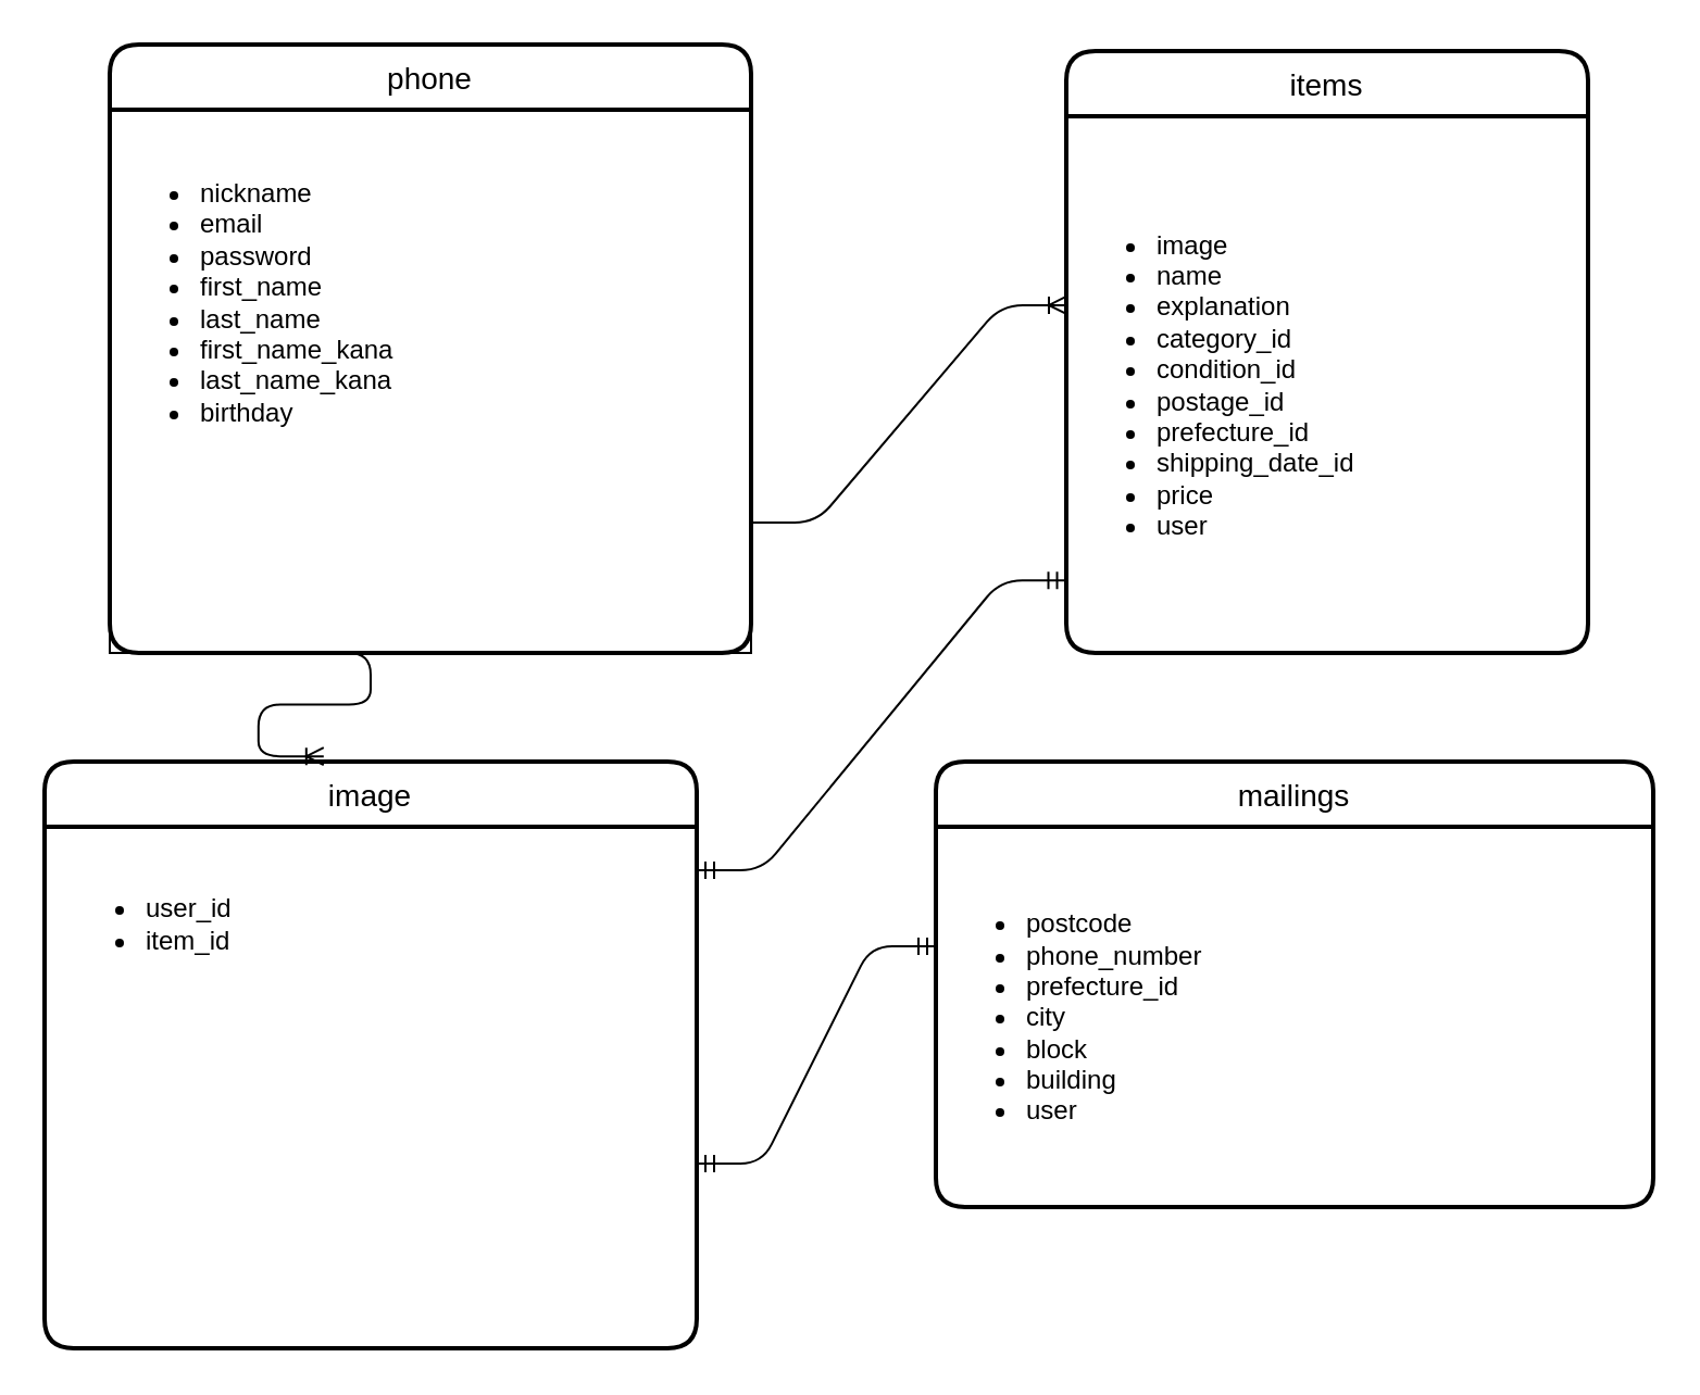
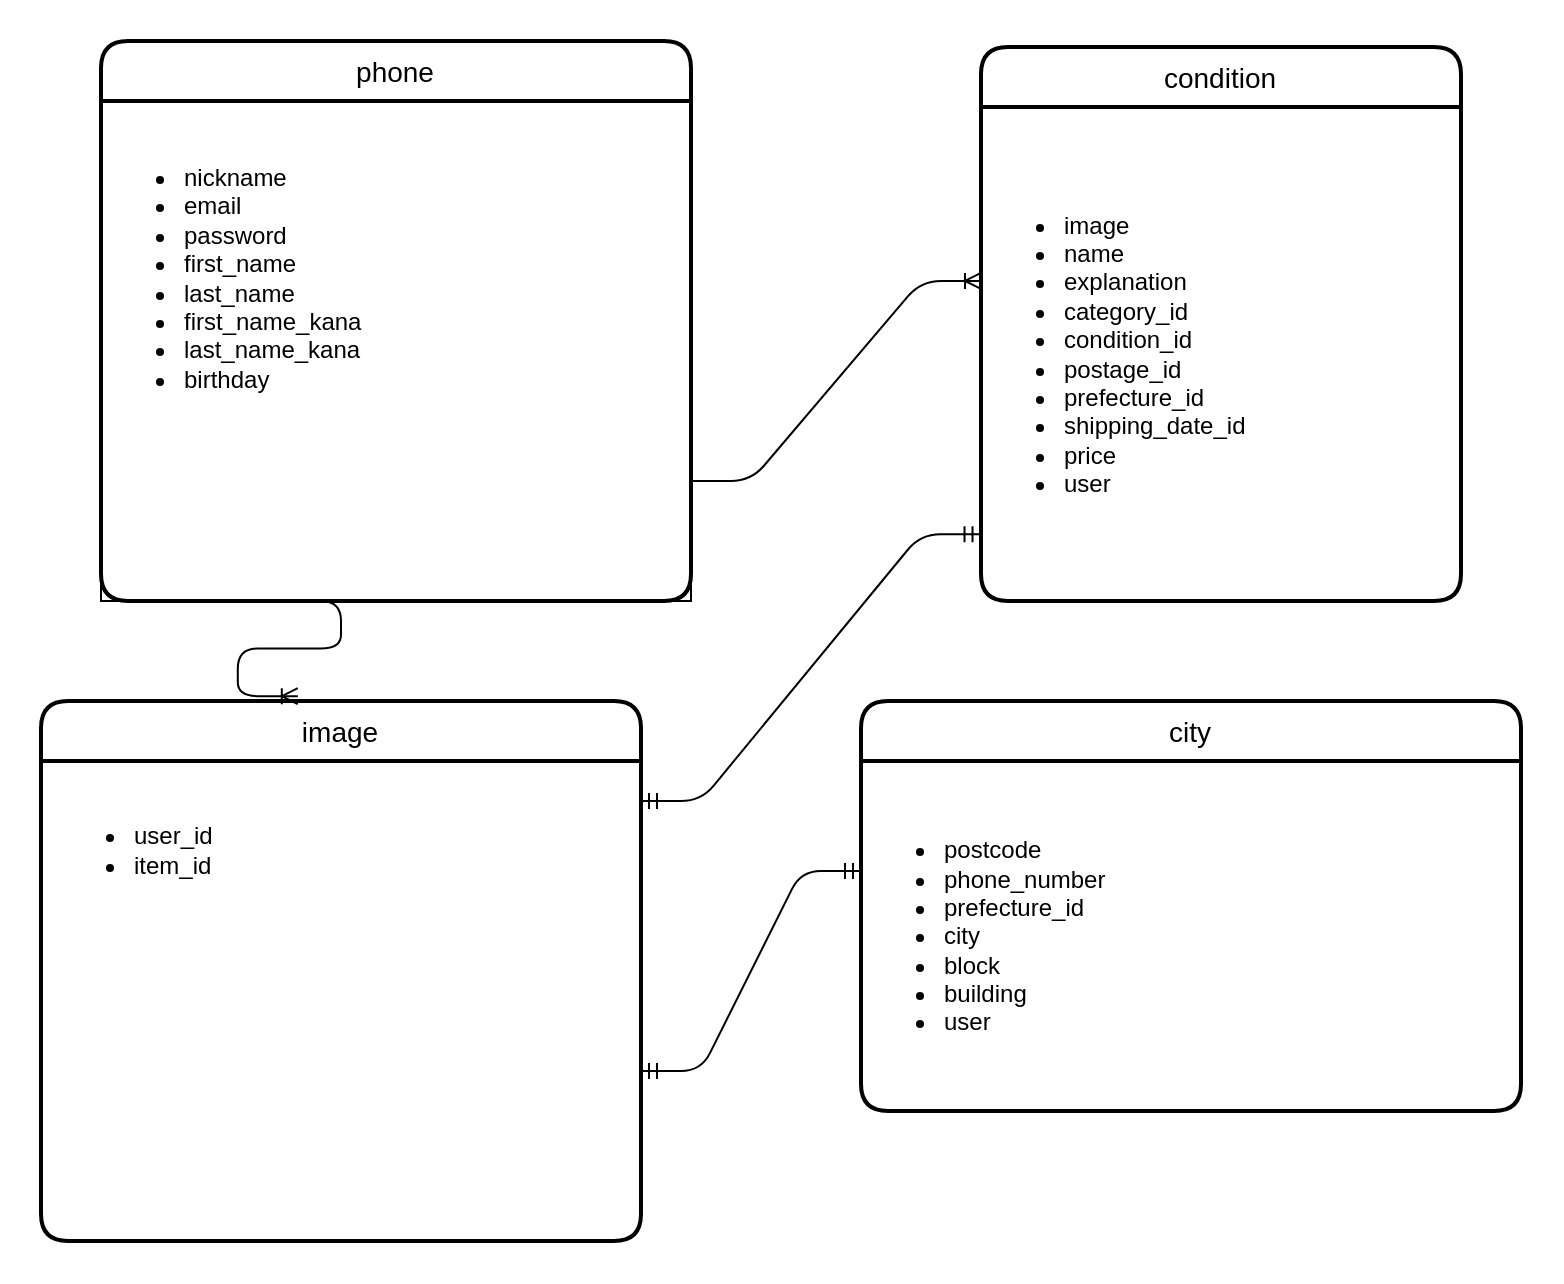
  <mxCell id="0" />
  <mxCell id="1" parent="0" />
  <mxCell id="2" value="phone" style="swimlane;childLayout=stackLayout;horizontal=1;startSize=30;horizontalStack=0;rounded=1;fontSize=14;fontStyle=0;strokeWidth=2;resizeParent=0;resizeLast=1;shadow=0;dashed=0;align=center;" vertex="1" parent="1"><mxGeometry x="50" y="20" width="295" height="280" as="geometry" /></mxCell>
  <mxCell id="3" value="&lt;ul&gt;&lt;li&gt;&lt;span style=&quot;background-color: initial;&quot;&gt;nickname&lt;/span&gt;&lt;/li&gt;&lt;li&gt;&lt;span style=&quot;background-color: initial;&quot;&gt;email&lt;/span&gt;&lt;/li&gt;&lt;li&gt;password&lt;/li&gt;&lt;li&gt;first_name&lt;/li&gt;&lt;li&gt;last_name&lt;/li&gt;&lt;li&gt;first_name_kana&lt;/li&gt;&lt;li&gt;last_name_kana&lt;/li&gt;&lt;li&gt;birthday&lt;/li&gt;&lt;/ul&gt;&lt;div&gt;&lt;br&gt;&lt;/div&gt;&lt;div&gt;&lt;br&gt;&lt;/div&gt;&lt;div&gt;&lt;br&gt;&lt;/div&gt;&lt;div&gt;&lt;br&gt;&lt;/div&gt;&lt;div&gt;&lt;br&gt;&lt;/div&gt;" style="text;html=1;align=left;verticalAlign=middle;resizable=0;points=[];autosize=1;strokeColor=default;fillColor=none;" vertex="1" parent="2"><mxGeometry y="30" width="295" height="250" as="geometry" /></mxCell>
  <mxCell id="4" value="image" style="swimlane;childLayout=stackLayout;horizontal=1;startSize=30;horizontalStack=0;rounded=1;fontSize=14;fontStyle=0;strokeWidth=2;resizeParent=0;resizeLast=1;shadow=0;dashed=0;align=center;" vertex="1" parent="1"><mxGeometry x="20" y="350" width="300" height="270" as="geometry" /></mxCell>
- <mxCell id="5" value="items" style="swimlane;childLayout=stackLayout;horizontal=1;startSize=30;horizontalStack=0;rounded=1;fontSize=14;fontStyle=0;strokeWidth=2;resizeParent=0;resizeLast=1;shadow=0;dashed=0;align=center;verticalAlign=middle;" vertex="1" parent="1"><mxGeometry x="490" y="23" width="240" height="277" as="geometry" /></mxCell>
+ <mxCell id="5" value="condition" style="swimlane;childLayout=stackLayout;horizontal=1;startSize=30;horizontalStack=0;rounded=1;fontSize=14;fontStyle=0;strokeWidth=2;resizeParent=0;resizeLast=1;shadow=0;dashed=0;align=center;verticalAlign=middle;" vertex="1" parent="1"><mxGeometry x="490" y="23" width="240" height="277" as="geometry" /></mxCell>
  <mxCell id="6" value="&lt;ul&gt;&lt;li&gt;image&lt;/li&gt;&lt;li&gt;name&lt;/li&gt;&lt;li&gt;explanation&lt;/li&gt;&lt;li&gt;category_id&lt;/li&gt;&lt;li&gt;condition_id&lt;/li&gt;&lt;li&gt;postage_id&lt;/li&gt;&lt;li&gt;prefecture_id&lt;/li&gt;&lt;li&gt;shipping_date_id&lt;/li&gt;&lt;li&gt;price&lt;/li&gt;&lt;li&gt;user&lt;/li&gt;&lt;/ul&gt;" style="text;html=1;align=left;verticalAlign=middle;resizable=0;points=[];autosize=1;" vertex="1" parent="5"><mxGeometry y="30" width="240" height="247" as="geometry" /></mxCell>
- <mxCell id="7" value="mailings" style="swimlane;childLayout=stackLayout;horizontal=1;startSize=30;horizontalStack=0;rounded=1;fontSize=14;fontStyle=0;strokeWidth=2;resizeParent=0;resizeLast=1;shadow=0;dashed=0;align=center;" vertex="1" parent="1"><mxGeometry x="430" y="350" width="330" height="205" as="geometry" /></mxCell>
+ <mxCell id="7" value="city" style="swimlane;childLayout=stackLayout;horizontal=1;startSize=30;horizontalStack=0;rounded=1;fontSize=14;fontStyle=0;strokeWidth=2;resizeParent=0;resizeLast=1;shadow=0;dashed=0;align=center;" vertex="1" parent="1"><mxGeometry x="430" y="350" width="330" height="205" as="geometry" /></mxCell>
  <mxCell id="8" value="&lt;ul&gt;&lt;li&gt;user_id&lt;/li&gt;&lt;li&gt;item_id&lt;/li&gt;&lt;/ul&gt;" style="text;html=1;align=left;verticalAlign=middle;resizable=0;points=[];autosize=1;strokeColor=none;fillColor=none;" vertex="1" parent="1"><mxGeometry x="25" y="385" width="100" height="80" as="geometry" /></mxCell>
  <mxCell id="9" value="&lt;div style=&quot;&quot;&gt;&lt;ul&gt;&lt;li&gt;postcode&lt;/li&gt;&lt;li&gt;phone_number&lt;/li&gt;&lt;li&gt;prefecture_id&lt;/li&gt;&lt;li&gt;city&lt;/li&gt;&lt;li&gt;block&lt;/li&gt;&lt;li&gt;building&lt;/li&gt;&lt;li&gt;user&lt;/li&gt;&lt;/ul&gt;&lt;/div&gt;" style="text;html=1;align=left;verticalAlign=middle;resizable=0;points=[];autosize=1;strokeColor=none;fillColor=none;" vertex="1" parent="1"><mxGeometry x="430" y="378" width="140" height="180" as="geometry" /></mxCell>
  <mxCell id="10" value="" style="edgeStyle=entityRelationEdgeStyle;fontSize=12;html=1;endArrow=ERmandOne;startArrow=ERmandOne;" edge="1" parent="1"><mxGeometry width="100" height="100" relative="1" as="geometry"><mxPoint x="320" y="535" as="sourcePoint" /><mxPoint x="430" y="435" as="targetPoint" /></mxGeometry></mxCell>
  <mxCell id="11" value="" style="edgeStyle=entityRelationEdgeStyle;fontSize=12;html=1;endArrow=ERmandOne;startArrow=ERmandOne;entryX=-0.001;entryY=0.865;entryDx=0;entryDy=0;entryPerimeter=0;" edge="1" parent="1" target="6"><mxGeometry width="100" height="100" relative="1" as="geometry"><mxPoint x="320" y="400" as="sourcePoint" /><mxPoint x="440" y="300" as="targetPoint" /></mxGeometry></mxCell>
  <mxCell id="12" value="" style="edgeStyle=entityRelationEdgeStyle;fontSize=12;html=1;endArrow=ERoneToMany;entryX=0;entryY=0.352;entryDx=0;entryDy=0;entryPerimeter=0;" edge="1" parent="1" target="6"><mxGeometry width="100" height="100" relative="1" as="geometry"><mxPoint x="345" y="240" as="sourcePoint" /><mxPoint x="445" y="140" as="targetPoint" /></mxGeometry></mxCell>
  <mxCell id="13" value="" style="edgeStyle=entityRelationEdgeStyle;fontSize=12;html=1;endArrow=ERoneToMany;entryX=0.428;entryY=-0.009;entryDx=0;entryDy=0;entryPerimeter=0;" edge="1" parent="1" target="4"><mxGeometry width="100" height="100" relative="1" as="geometry"><mxPoint x="140" y="300" as="sourcePoint" /><mxPoint x="150" y="290" as="targetPoint" /></mxGeometry></mxCell>
